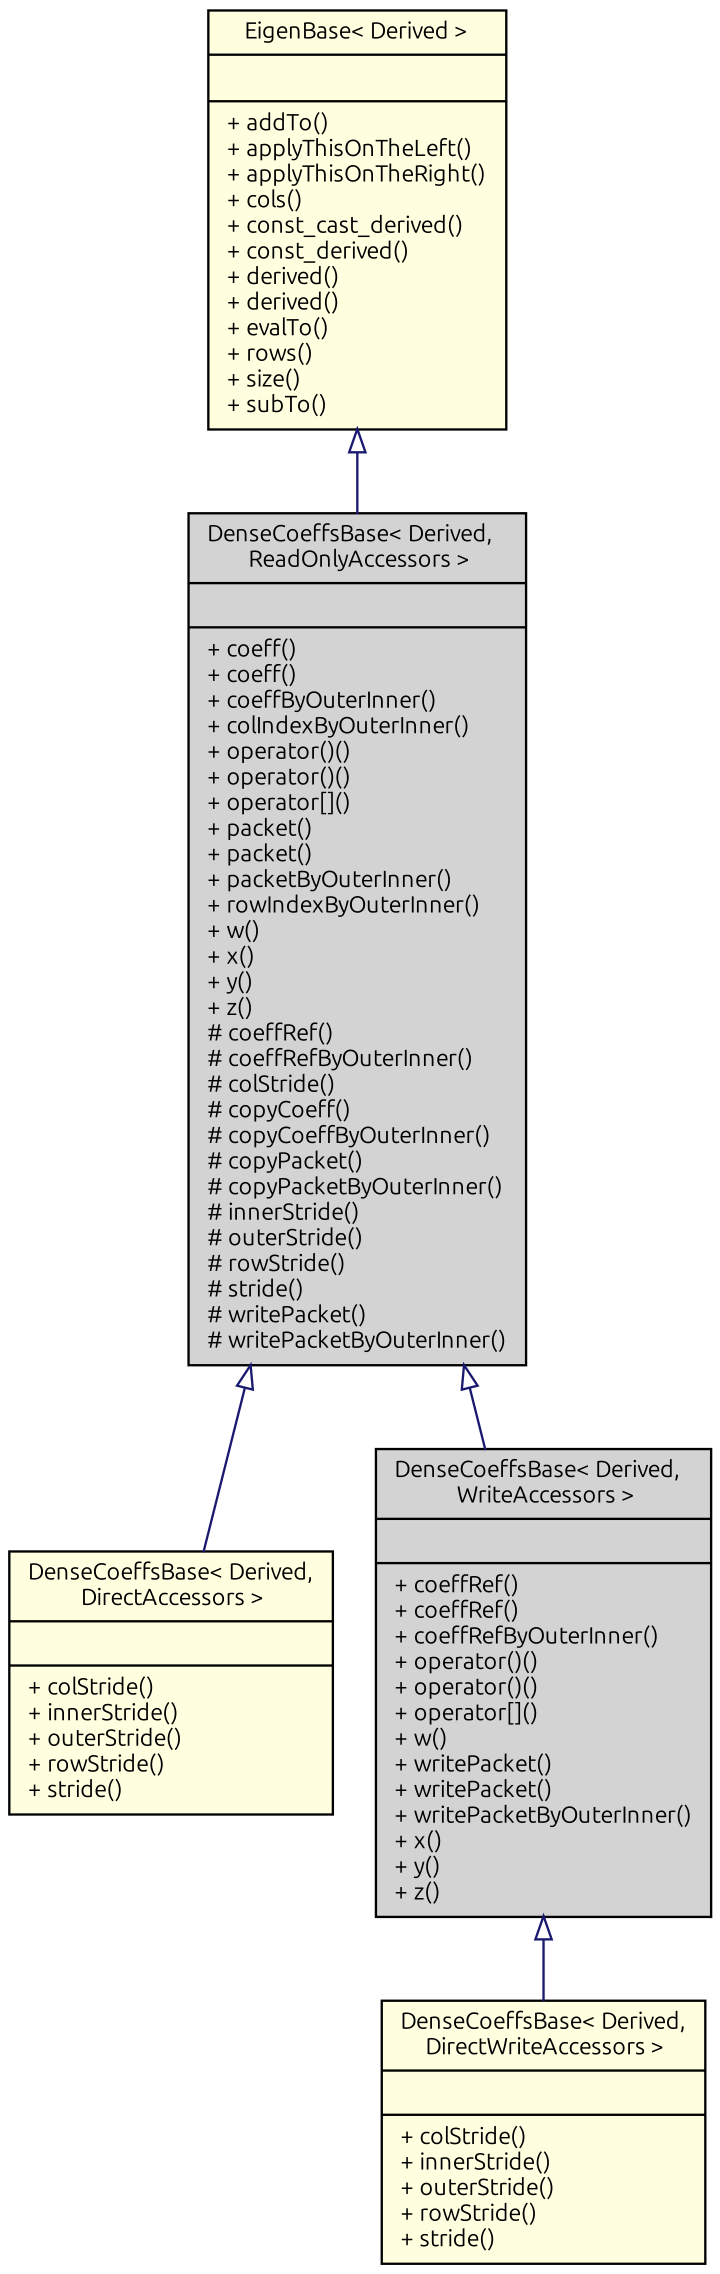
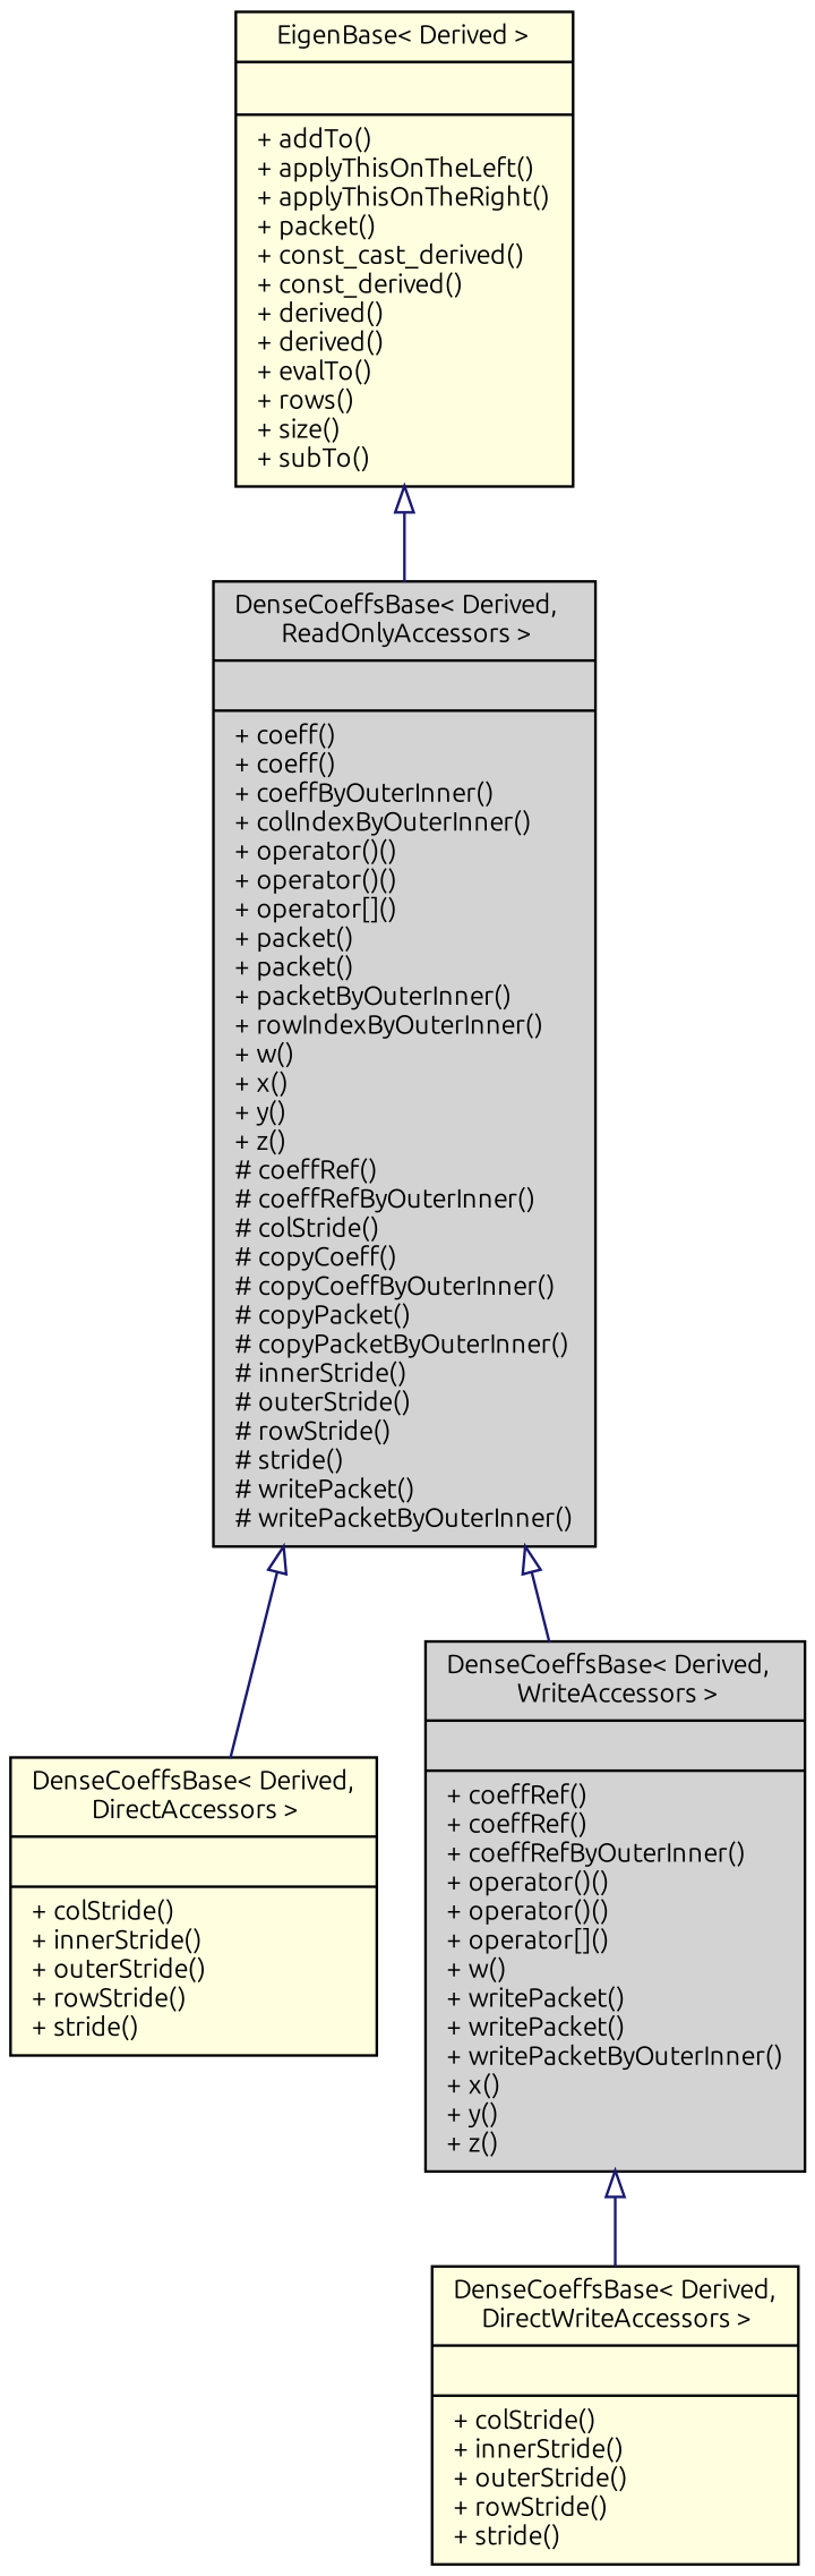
  digraph {
    fontname=Ubuntu
    node [color=black fillcolor=lightyellow fontname=Ubuntu fontsize=10 shape=record style=filled]
    edge [arrowtail=onormal color=midnightblue dir=back fontname=Ubuntu fontsize=10 labelfontname=FreeSans labelfontsize=10 style=solid]
    n1 [fillcolor=lightgrey fontcolor=black height=0.2 label="{DenseCoeffsBase\< Derived,\l ReadOnlyAccessors \>\n||+ coeff()\l+ coeff()\l+ coeffByOuterInner()\l+ colIndexByOuterInner()\l+ operator()()\l+ operator()()\l+ operator[]()\l+ packet()\l+ packet()\l+ packetByOuterInner()\l+ rowIndexByOuterInner()\l+ w()\l+ x()\l+ y()\l+ z()\l# coeffRef()\l# coeffRefByOuterInner()\l# colStride()\l# copyCoeff()\l# copyCoeffByOuterInner()\l# copyPacket()\l# copyPacketByOuterInner()\l# innerStride()\l# outerStride()\l# rowStride()\l# stride()\l# writePacket()\l# writePacketByOuterInner()\l}" width=0.4]
    n2 [height=0.2 label="{DenseCoeffsBase\< Derived,\l DirectAccessors \>\n||+ colStride()\l+ innerStride()\l+ outerStride()\l+ rowStride()\l+ stride()\l}" width=0.4]
    n3 [fillcolor=lightgrey height=0.2 label="{DenseCoeffsBase\< Derived,\l WriteAccessors \>\n||+ coeffRef()\l+ coeffRef()\l+ coeffRefByOuterInner()\l+ operator()()\l+ operator()()\l+ operator[]()\l+ w()\l+ writePacket()\l+ writePacket()\l+ writePacketByOuterInner()\l+ x()\l+ y()\l+ z()\l}" width=0.4]
-   n4 [height=0.2 label="{EigenBase\< Derived \>\n||+ addTo()\l+ applyThisOnTheLeft()\l+ applyThisOnTheRight()\l+ cols()\l+ const_cast_derived()\l+ const_derived()\l+ derived()\l+ derived()\l+ evalTo()\l+ rows()\l+ size()\l+ subTo()\l}" width=0.4]
+   n4 [height=0.2 label="{EigenBase\< Derived \>\n||+ addTo()\l+ applyThisOnTheLeft()\l+ applyThisOnTheRight()\l+ packet()\l+ const_cast_derived()\l+ const_derived()\l+ derived()\l+ derived()\l+ evalTo()\l+ rows()\l+ size()\l+ subTo()\l}" width=0.4]
    n5 [height=0.2 label="{DenseCoeffsBase\< Derived,\l DirectWriteAccessors \>\n||+ colStride()\l+ innerStride()\l+ outerStride()\l+ rowStride()\l+ stride()\l}" width=0.4]
    n1 -> n2
    n1 -> n3
    n3 -> n5
    n4 -> n1
  }
